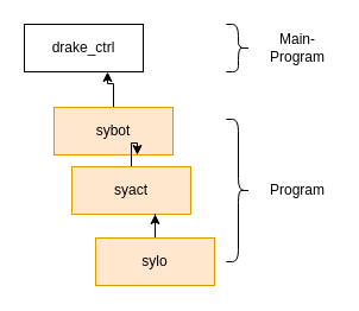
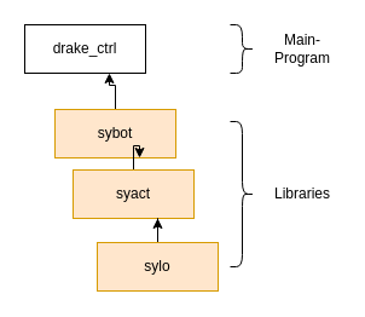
  <mxCell id="0" />
  <mxCell id="1" parent="0" />
  <mxCell id="2" value="drake_ctrl" style="rounded=0;whiteSpace=wrap;html=1;" vertex="1" parent="1"><mxGeometry x="20" y="20" width="100" height="40" as="geometry" /></mxCell>
  <mxCell id="3" style="edgeStyle=orthogonalEdgeStyle;rounded=0;orthogonalLoop=1;jettySize=auto;html=1;entryX=0.7;entryY=1;entryDx=0;entryDy=0;entryPerimeter=0;" edge="1" parent="1" source="4" target="2"><mxGeometry relative="1" as="geometry" /></mxCell>
  <mxCell id="4" value="sybot" style="rounded=0;whiteSpace=wrap;html=1;fillColor=#ffe6cc;strokeColor=#d79b00;" vertex="1" parent="1"><mxGeometry x="45" y="90" width="100" height="40" as="geometry" /></mxCell>
  <mxCell id="5" style="edgeStyle=orthogonalEdgeStyle;rounded=0;orthogonalLoop=1;jettySize=auto;html=1;entryX=0.7;entryY=1;entryDx=0;entryDy=0;entryPerimeter=0;" edge="1" parent="1" source="6" target="4"><mxGeometry relative="1" as="geometry" /></mxCell>
  <mxCell id="6" value="syact" style="rounded=0;whiteSpace=wrap;html=1;fillColor=#ffe6cc;strokeColor=#d79b00;" vertex="1" parent="1"><mxGeometry x="60" y="140" width="100" height="40" as="geometry" /></mxCell>
  <mxCell id="7" style="edgeStyle=orthogonalEdgeStyle;rounded=0;orthogonalLoop=1;jettySize=auto;html=1;entryX=0.7;entryY=1;entryDx=0;entryDy=0;entryPerimeter=0;" edge="1" parent="1" source="8" target="6"><mxGeometry relative="1" as="geometry" /></mxCell>
  <mxCell id="8" value="sylo" style="rounded=0;whiteSpace=wrap;html=1;fillColor=#ffe6cc;strokeColor=#d79b00;" vertex="1" parent="1"><mxGeometry x="80" y="200" width="100" height="40" as="geometry" /></mxCell>
  <mxCell id="9" value="" style="shape=curlyBracket;whiteSpace=wrap;html=1;rounded=1;flipH=1;labelPosition=right;verticalLabelPosition=middle;align=left;verticalAlign=middle;" vertex="1" parent="1"><mxGeometry x="190" y="100" width="20" height="120" as="geometry" /></mxCell>
- <mxCell id="10" value="Program" style="text;html=1;strokeColor=none;fillColor=none;align=center;verticalAlign=middle;whiteSpace=wrap;rounded=0;" vertex="1" parent="1"><mxGeometry x="220" y="145" width="60" height="30" as="geometry" /></mxCell>
+ <mxCell id="10" value="Libraries" style="text;html=1;strokeColor=none;fillColor=none;align=center;verticalAlign=middle;whiteSpace=wrap;rounded=0;" vertex="1" parent="1"><mxGeometry x="220" y="145" width="60" height="30" as="geometry" /></mxCell>
  <mxCell id="11" value="" style="shape=curlyBracket;whiteSpace=wrap;html=1;rounded=1;flipH=1;labelPosition=right;verticalLabelPosition=middle;align=left;verticalAlign=middle;" vertex="1" parent="1"><mxGeometry x="190" y="20" width="20" height="40" as="geometry" /></mxCell>
  <mxCell id="12" value="Main-Program" style="text;html=1;strokeColor=none;fillColor=none;align=center;verticalAlign=middle;whiteSpace=wrap;rounded=0;" vertex="1" parent="1"><mxGeometry x="220" y="25" width="60" height="30" as="geometry" /></mxCell>
